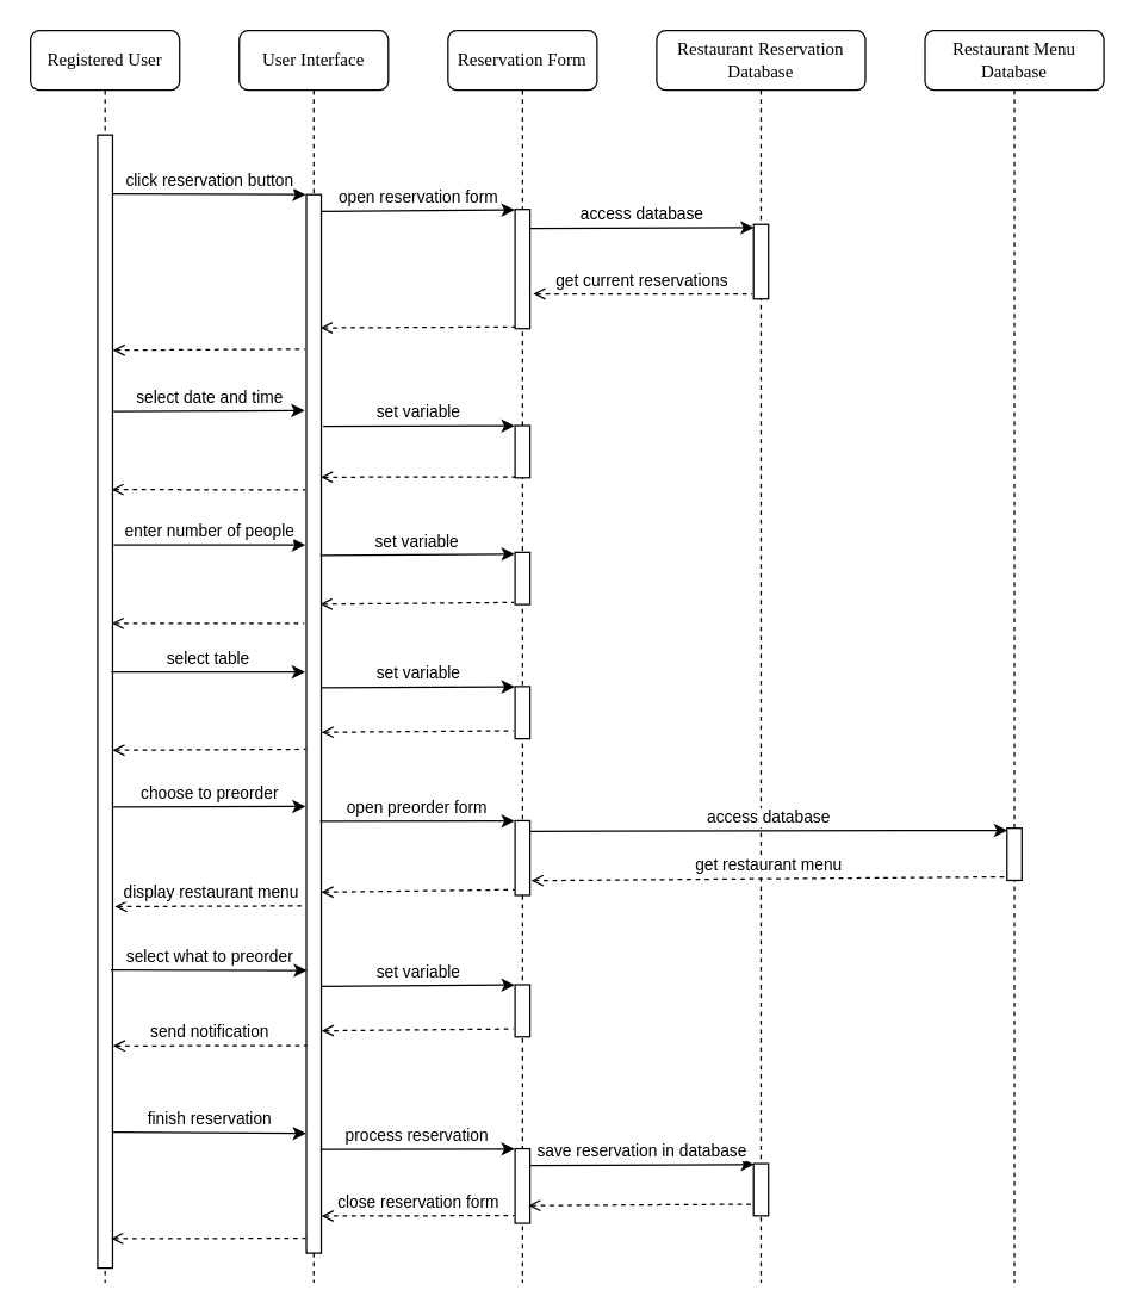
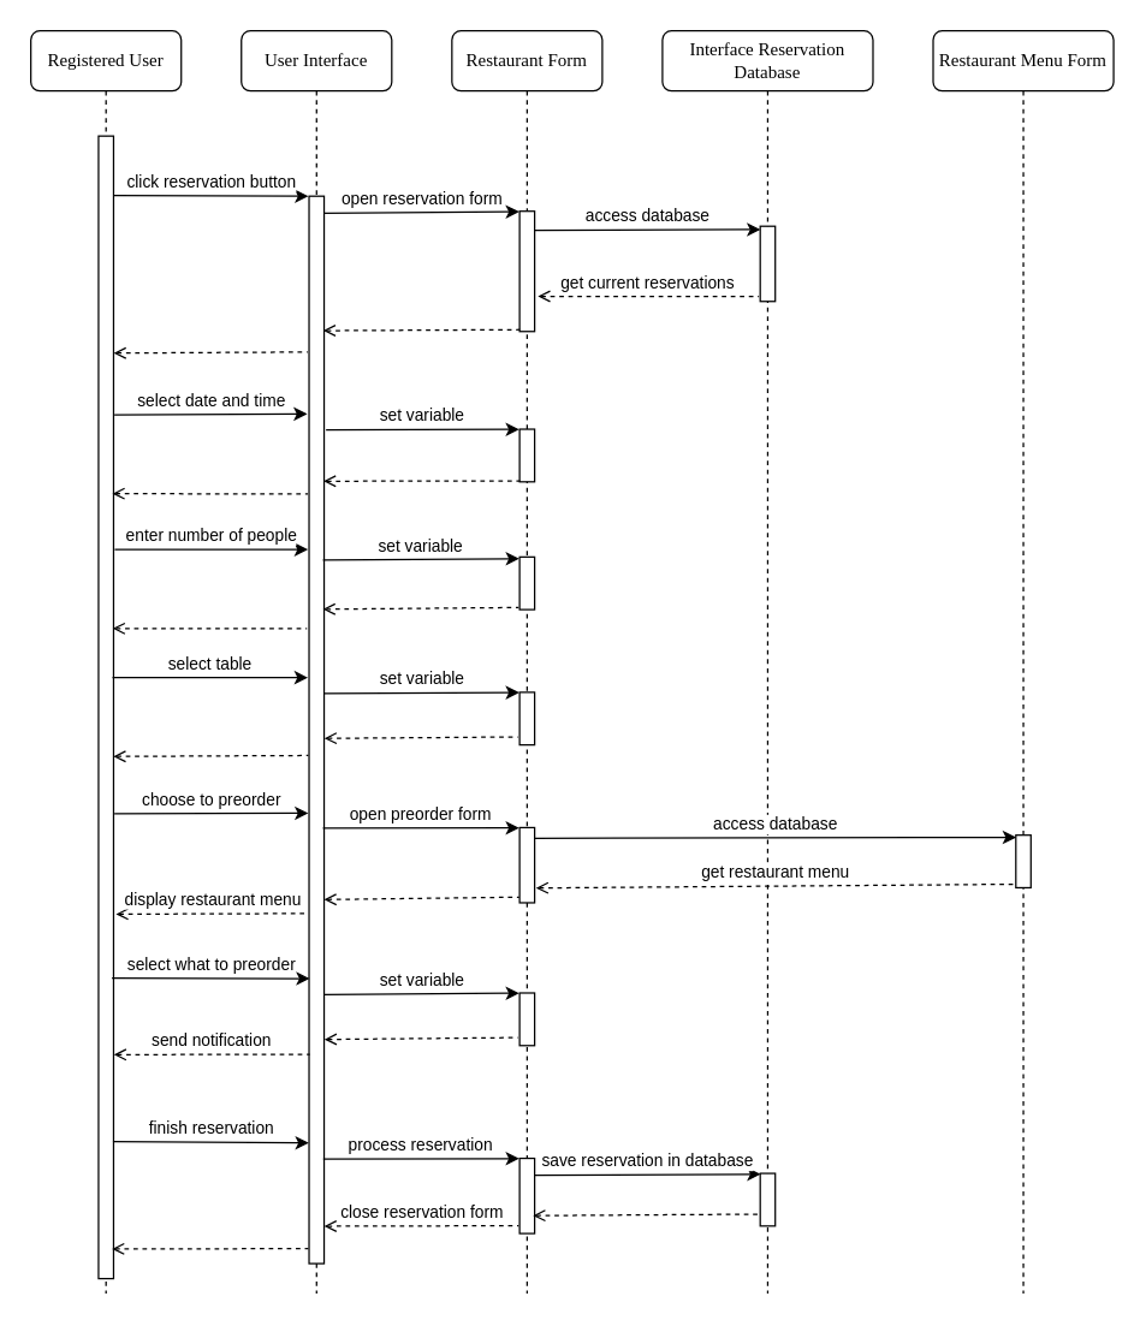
  <mxCell id="0" />
  <mxCell id="1" parent="0" />
  <mxCell id="2" value="User Interface" style="shape=umlLifeline;perimeter=lifelinePerimeter;whiteSpace=wrap;html=1;container=1;collapsible=0;recursiveResize=0;outlineConnect=0;rounded=1;shadow=0;comic=0;labelBackgroundColor=none;strokeWidth=1;fontFamily=Verdana;fontSize=12;align=center;" parent="1" vertex="1"><mxGeometry x="160" y="20" width="100" height="840" as="geometry" /></mxCell>
  <mxCell id="3" value="" style="html=1;points=[];perimeter=orthogonalPerimeter;rounded=0;shadow=0;comic=0;labelBackgroundColor=none;strokeWidth=1;fontFamily=Verdana;fontSize=12;align=center;" parent="2" vertex="1"><mxGeometry x="45" y="110" width="10" height="710" as="geometry" /></mxCell>
- <mxCell id="4" value="Restaurant Menu Database" style="shape=umlLifeline;perimeter=lifelinePerimeter;whiteSpace=wrap;html=1;container=1;collapsible=0;recursiveResize=0;outlineConnect=0;rounded=1;shadow=0;comic=0;labelBackgroundColor=none;strokeWidth=1;fontFamily=Verdana;fontSize=12;align=center;" parent="1" vertex="1"><mxGeometry x="620" y="20" width="120" height="840" as="geometry" /></mxCell>
+ <mxCell id="4" value="Restaurant Menu Form" style="shape=umlLifeline;perimeter=lifelinePerimeter;whiteSpace=wrap;html=1;container=1;collapsible=0;recursiveResize=0;outlineConnect=0;rounded=1;shadow=0;comic=0;labelBackgroundColor=none;strokeWidth=1;fontFamily=Verdana;fontSize=12;align=center;" parent="1" vertex="1"><mxGeometry x="620" y="20" width="120" height="840" as="geometry" /></mxCell>
  <mxCell id="5" value="" style="html=1;points=[];perimeter=orthogonalPerimeter;rounded=0;shadow=0;comic=0;labelBackgroundColor=none;strokeWidth=1;fontFamily=Verdana;fontSize=12;align=center;" parent="4" vertex="1"><mxGeometry x="55" y="535" width="10" height="35" as="geometry" /></mxCell>
- <mxCell id="6" value="Reservation Form" style="shape=umlLifeline;perimeter=lifelinePerimeter;whiteSpace=wrap;html=1;container=1;collapsible=0;recursiveResize=0;outlineConnect=0;rounded=1;shadow=0;comic=0;labelBackgroundColor=none;strokeWidth=1;fontFamily=Verdana;fontSize=12;align=center;" parent="1" vertex="1"><mxGeometry x="300" y="20" width="100" height="840" as="geometry" /></mxCell>
+ <mxCell id="6" value="Restaurant Form" style="shape=umlLifeline;perimeter=lifelinePerimeter;whiteSpace=wrap;html=1;container=1;collapsible=0;recursiveResize=0;outlineConnect=0;rounded=1;shadow=0;comic=0;labelBackgroundColor=none;strokeWidth=1;fontFamily=Verdana;fontSize=12;align=center;" parent="1" vertex="1"><mxGeometry x="300" y="20" width="100" height="840" as="geometry" /></mxCell>
  <mxCell id="7" value="" style="html=1;points=[];perimeter=orthogonalPerimeter;rounded=0;shadow=0;comic=0;labelBackgroundColor=none;strokeWidth=1;fontFamily=Verdana;fontSize=12;align=center;" parent="6" vertex="1"><mxGeometry x="45" y="265" width="10" height="35" as="geometry" /></mxCell>
  <mxCell id="8" value="" style="html=1;points=[];perimeter=orthogonalPerimeter;rounded=0;shadow=0;comic=0;labelBackgroundColor=none;strokeWidth=1;fontFamily=Verdana;fontSize=12;align=center;" parent="6" vertex="1"><mxGeometry x="45" y="350" width="10" height="35" as="geometry" /></mxCell>
  <mxCell id="9" value="" style="html=1;points=[];perimeter=orthogonalPerimeter;rounded=0;shadow=0;comic=0;labelBackgroundColor=none;strokeWidth=1;fontFamily=Verdana;fontSize=12;align=center;" parent="6" vertex="1"><mxGeometry x="45" y="440" width="10" height="35" as="geometry" /></mxCell>
  <mxCell id="10" value="" style="html=1;points=[];perimeter=orthogonalPerimeter;rounded=0;shadow=0;comic=0;labelBackgroundColor=none;strokeWidth=1;fontFamily=Verdana;fontSize=12;align=center;" parent="6" vertex="1"><mxGeometry x="45" y="120" width="10" height="80" as="geometry" /></mxCell>
  <mxCell id="11" value="" style="html=1;points=[];perimeter=orthogonalPerimeter;rounded=0;shadow=0;comic=0;labelBackgroundColor=none;strokeWidth=1;fontFamily=Verdana;fontSize=12;align=center;" parent="6" vertex="1"><mxGeometry x="45" y="530" width="10" height="50" as="geometry" /></mxCell>
  <mxCell id="12" value="" style="html=1;points=[];perimeter=orthogonalPerimeter;rounded=0;shadow=0;comic=0;labelBackgroundColor=none;strokeWidth=1;fontFamily=Verdana;fontSize=12;align=center;" parent="6" vertex="1"><mxGeometry x="45" y="640" width="10" height="35" as="geometry" /></mxCell>
  <mxCell id="13" value="" style="html=1;points=[];perimeter=orthogonalPerimeter;rounded=0;shadow=0;comic=0;labelBackgroundColor=none;strokeWidth=1;fontFamily=Verdana;fontSize=12;align=center;" parent="6" vertex="1"><mxGeometry x="45" y="750" width="10" height="50" as="geometry" /></mxCell>
  <mxCell id="14" value="Registered User" style="shape=umlLifeline;perimeter=lifelinePerimeter;whiteSpace=wrap;html=1;container=1;collapsible=0;recursiveResize=0;outlineConnect=0;rounded=1;shadow=0;comic=0;labelBackgroundColor=none;strokeWidth=1;fontFamily=Verdana;fontSize=12;align=center;" parent="1" vertex="1"><mxGeometry x="20" y="20" width="100" height="840" as="geometry" /></mxCell>
  <mxCell id="15" value="" style="html=1;points=[];perimeter=orthogonalPerimeter;rounded=0;shadow=0;comic=0;labelBackgroundColor=none;strokeWidth=1;fontFamily=Verdana;fontSize=12;align=center;" parent="14" vertex="1"><mxGeometry x="45" y="70" width="10" height="760" as="geometry" /></mxCell>
  <mxCell id="16" value="click reservation button" style="endArrow=classic;html=1;entryX=-0.042;entryY=0;entryDx=0;entryDy=0;entryPerimeter=0;endFill=1;verticalAlign=bottom;exitX=1.011;exitY=0.052;exitDx=0;exitDy=0;exitPerimeter=0;" parent="1" source="15" target="3" edge="1"><mxGeometry width="50" height="50" relative="1" as="geometry"><mxPoint x="90" y="130" as="sourcePoint" /><mxPoint x="420" y="270" as="targetPoint" /></mxGeometry></mxCell>
  <mxCell id="17" value="open reservation form" style="endArrow=classic;html=1;entryX=-0.023;entryY=0.004;entryDx=0;entryDy=0;entryPerimeter=0;endFill=1;verticalAlign=bottom;exitX=0.981;exitY=0.016;exitDx=0;exitDy=0;exitPerimeter=0;" parent="1" source="3" target="10" edge="1"><mxGeometry width="50" height="50" relative="1" as="geometry"><mxPoint x="230" y="140" as="sourcePoint" /><mxPoint x="350.83" y="140.25" as="targetPoint" /></mxGeometry></mxCell>
  <mxCell id="18" value="" style="endArrow=none;html=1;entryX=0.02;entryY=0.985;entryDx=0;entryDy=0;entryPerimeter=0;endFill=0;verticalAlign=bottom;dashed=1;startArrow=open;startFill=0;exitX=0.944;exitY=0.126;exitDx=0;exitDy=0;exitPerimeter=0;" parent="1" source="3" target="10" edge="1"><mxGeometry width="50" height="50" relative="1" as="geometry"><mxPoint x="230" y="219" as="sourcePoint" /><mxPoint x="370.46" y="180" as="targetPoint" /></mxGeometry></mxCell>
  <mxCell id="19" value="" style="endArrow=none;html=1;endFill=0;verticalAlign=bottom;dashed=1;startArrow=open;startFill=0;exitX=1.011;exitY=0.19;exitDx=0;exitDy=0;exitPerimeter=0;entryX=-0.1;entryY=0.146;entryDx=0;entryDy=0;entryPerimeter=0;" parent="1" source="15" target="3" edge="1"><mxGeometry width="50" height="50" relative="1" as="geometry"><mxPoint x="90" y="234" as="sourcePoint" /><mxPoint x="200" y="234" as="targetPoint" /></mxGeometry></mxCell>
- <mxCell id="20" value="&lt;font style=&quot;font-size: 12px&quot;&gt;Restaurant Reservation Database&lt;/font&gt;" style="shape=umlLifeline;perimeter=lifelinePerimeter;whiteSpace=wrap;html=1;container=1;collapsible=0;recursiveResize=0;outlineConnect=0;rounded=1;shadow=0;comic=0;labelBackgroundColor=none;strokeWidth=1;fontFamily=Verdana;fontSize=12;align=center;" parent="1" vertex="1"><mxGeometry x="440" y="20" width="140" height="840" as="geometry" /></mxCell>
+ <mxCell id="20" value="&lt;font style=&quot;font-size: 12px&quot;&gt;Interface Reservation Database&lt;/font&gt;" style="shape=umlLifeline;perimeter=lifelinePerimeter;whiteSpace=wrap;html=1;container=1;collapsible=0;recursiveResize=0;outlineConnect=0;rounded=1;shadow=0;comic=0;labelBackgroundColor=none;strokeWidth=1;fontFamily=Verdana;fontSize=12;align=center;" parent="1" vertex="1"><mxGeometry x="440" y="20" width="140" height="840" as="geometry" /></mxCell>
  <mxCell id="21" value="" style="html=1;points=[];perimeter=orthogonalPerimeter;rounded=0;shadow=0;comic=0;labelBackgroundColor=none;strokeWidth=1;fontFamily=Verdana;fontSize=12;align=center;" parent="20" vertex="1"><mxGeometry x="65" y="130" width="10" height="50" as="geometry" /></mxCell>
  <mxCell id="22" value="" style="html=1;points=[];perimeter=orthogonalPerimeter;rounded=0;shadow=0;comic=0;labelBackgroundColor=none;strokeWidth=1;fontFamily=Verdana;fontSize=12;align=center;" parent="20" vertex="1"><mxGeometry x="65" y="760" width="10" height="35" as="geometry" /></mxCell>
  <mxCell id="23" value="access database" style="endArrow=classic;html=1;entryX=0.02;entryY=0.043;entryDx=0;entryDy=0;entryPerimeter=0;endFill=1;verticalAlign=bottom;exitX=1.007;exitY=0.158;exitDx=0;exitDy=0;exitPerimeter=0;" parent="1" source="10" target="21" edge="1"><mxGeometry width="50" height="50" relative="1" as="geometry"><mxPoint x="360" y="161.12" as="sourcePoint" /><mxPoint x="489.7" y="160" as="targetPoint" /></mxGeometry></mxCell>
  <mxCell id="24" value="get current reservations" style="endArrow=none;html=1;entryX=-0.087;entryY=0.933;entryDx=0;entryDy=0;entryPerimeter=0;endFill=0;verticalAlign=bottom;exitX=1.22;exitY=0.708;exitDx=0;exitDy=0;exitPerimeter=0;dashed=1;startArrow=open;startFill=0;" parent="1" source="10" target="21" edge="1"><mxGeometry width="50" height="50" relative="1" as="geometry"><mxPoint x="360" y="191.18" as="sourcePoint" /><mxPoint x="490.39" y="190" as="targetPoint" /></mxGeometry></mxCell>
  <mxCell id="25" value="select date and time" style="endArrow=classic;html=1;endFill=1;verticalAlign=bottom;exitX=1.056;exitY=0.244;exitDx=0;exitDy=0;exitPerimeter=0;entryX=-0.122;entryY=0.204;entryDx=0;entryDy=0;entryPerimeter=0;" parent="1" source="15" target="3" edge="1"><mxGeometry width="50" height="50" relative="1" as="geometry"><mxPoint x="90" y="275" as="sourcePoint" /><mxPoint x="190" y="275" as="targetPoint" /></mxGeometry></mxCell>
  <mxCell id="26" value="" style="endArrow=none;html=1;endFill=0;verticalAlign=bottom;dashed=1;startArrow=open;startFill=0;horizontal=1;exitX=0.922;exitY=0.313;exitDx=0;exitDy=0;exitPerimeter=0;entryX=-0.078;entryY=0.279;entryDx=0;entryDy=0;entryPerimeter=0;" parent="1" source="15" target="3" edge="1"><mxGeometry width="50" height="50" relative="1" as="geometry"><mxPoint x="90" y="327" as="sourcePoint" /><mxPoint x="200" y="327" as="targetPoint" /></mxGeometry></mxCell>
  <mxCell id="27" value="" style="endArrow=none;html=1;endFill=0;verticalAlign=bottom;dashed=1;startArrow=open;startFill=0;horizontal=1;entryX=-0.144;entryY=0.405;entryDx=0;entryDy=0;entryPerimeter=0;exitX=0.944;exitY=0.431;exitDx=0;exitDy=0;exitPerimeter=0;" parent="1" source="15" target="3" edge="1"><mxGeometry width="50" height="50" relative="1" as="geometry"><mxPoint x="90" y="417" as="sourcePoint" /><mxPoint x="200" y="417" as="targetPoint" /></mxGeometry></mxCell>
  <mxCell id="28" value="enter number of people" style="endArrow=classic;html=1;endFill=1;verticalAlign=bottom;exitX=1.078;exitY=0.362;exitDx=0;exitDy=0;exitPerimeter=0;entryX=-0.078;entryY=0.331;entryDx=0;entryDy=0;entryPerimeter=0;" parent="1" source="15" target="3" edge="1"><mxGeometry width="50" height="50" relative="1" as="geometry"><mxPoint x="90" y="365" as="sourcePoint" /><mxPoint x="190" y="365" as="targetPoint" /></mxGeometry></mxCell>
  <mxCell id="29" value="select table" style="endArrow=classic;html=1;endFill=1;verticalAlign=bottom;exitX=0.928;exitY=0.474;exitDx=0;exitDy=0;exitPerimeter=0;entryX=-0.08;entryY=0.451;entryDx=0;entryDy=0;entryPerimeter=0;" parent="1" source="15" target="3" edge="1"><mxGeometry width="50" height="50" relative="1" as="geometry"><mxPoint x="90" y="450" as="sourcePoint" /><mxPoint x="190" y="450" as="targetPoint" /></mxGeometry></mxCell>
  <mxCell id="30" value="" style="endArrow=none;html=1;endFill=0;verticalAlign=bottom;dashed=1;startArrow=open;startFill=0;horizontal=1;exitX=0.992;exitY=0.543;exitDx=0;exitDy=0;exitPerimeter=0;entryX=-0.048;entryY=0.524;entryDx=0;entryDy=0;entryPerimeter=0;" parent="1" source="15" target="3" edge="1"><mxGeometry width="50" height="50" relative="1" as="geometry"><mxPoint x="90" y="502" as="sourcePoint" /><mxPoint x="180" y="502" as="targetPoint" /></mxGeometry></mxCell>
  <mxCell id="31" value="" style="endArrow=none;html=1;entryX=0.02;entryY=0.985;entryDx=0;entryDy=0;entryPerimeter=0;endFill=0;verticalAlign=bottom;dashed=1;startArrow=open;startFill=0;exitX=0.963;exitY=0.267;exitDx=0;exitDy=0;exitPerimeter=0;" parent="1" source="3" target="7" edge="1"><mxGeometry width="50" height="50" relative="1" as="geometry"><mxPoint x="214.57" y="319.66" as="sourcePoint" /><mxPoint x="370.65" y="325" as="targetPoint" /></mxGeometry></mxCell>
  <mxCell id="32" value="set variable" style="endArrow=classic;html=1;entryX=-0.023;entryY=0.004;entryDx=0;entryDy=0;entryPerimeter=0;endFill=1;verticalAlign=bottom;exitX=1.019;exitY=0.466;exitDx=0;exitDy=0;exitPerimeter=0;" parent="1" source="3" target="9" edge="1"><mxGeometry width="50" height="50" relative="1" as="geometry"><mxPoint x="213.73" y="460.945" as="sourcePoint" /><mxPoint x="-409.17" y="300.25" as="targetPoint" /></mxGeometry></mxCell>
  <mxCell id="33" value="set variable" style="endArrow=classic;html=1;entryX=-0.023;entryY=0.004;entryDx=0;entryDy=0;entryPerimeter=0;endFill=1;verticalAlign=bottom;exitX=1.13;exitY=0.219;exitDx=0;exitDy=0;exitPerimeter=0;" parent="1" source="3" target="7" edge="1"><mxGeometry width="50" height="50" relative="1" as="geometry"><mxPoint x="214.95" y="286.55" as="sourcePoint" /><mxPoint x="351.02" y="285.25" as="targetPoint" /></mxGeometry></mxCell>
  <mxCell id="34" value="set variable" style="endArrow=classic;html=1;entryX=-0.02;entryY=0.032;entryDx=0;entryDy=0;entryPerimeter=0;endFill=1;verticalAlign=bottom;exitX=0.926;exitY=0.341;exitDx=0;exitDy=0;exitPerimeter=0;" parent="1" source="3" target="8" edge="1"><mxGeometry width="50" height="50" relative="1" as="geometry"><mxPoint x="214.57" y="371.875" as="sourcePoint" /><mxPoint x="-28.98" y="290.25" as="targetPoint" /></mxGeometry></mxCell>
  <mxCell id="35" value="" style="endArrow=none;html=1;entryX=-0.064;entryY=0.96;entryDx=0;entryDy=0;entryPerimeter=0;endFill=0;verticalAlign=bottom;dashed=1;startArrow=open;startFill=0;exitX=0.926;exitY=0.387;exitDx=0;exitDy=0;exitPerimeter=0;" parent="1" source="3" target="8" edge="1"><mxGeometry width="50" height="50" relative="1" as="geometry"><mxPoint x="214.62" y="404.05" as="sourcePoint" /><mxPoint x="355.2" y="329.475" as="targetPoint" /></mxGeometry></mxCell>
  <mxCell id="36" value="" style="endArrow=none;html=1;endFill=0;verticalAlign=bottom;dashed=1;startArrow=open;startFill=0;entryX=-0.113;entryY=0.848;entryDx=0;entryDy=0;entryPerimeter=0;exitX=1.019;exitY=0.508;exitDx=0;exitDy=0;exitPerimeter=0;" parent="1" source="3" target="9" edge="1"><mxGeometry width="50" height="50" relative="1" as="geometry"><mxPoint x="214.53" y="490.755" as="sourcePoint" /><mxPoint x="330" y="490" as="targetPoint" /></mxGeometry></mxCell>
  <mxCell id="37" value="choose to preorder" style="endArrow=classic;html=1;endFill=1;verticalAlign=bottom;entryX=-0.048;entryY=0.578;entryDx=0;entryDy=0;entryPerimeter=0;exitX=1.056;exitY=0.593;exitDx=0;exitDy=0;exitPerimeter=0;" parent="1" source="15" target="3" edge="1"><mxGeometry width="50" height="50" relative="1" as="geometry"><mxPoint x="90" y="541" as="sourcePoint" /><mxPoint x="190" y="541" as="targetPoint" /></mxGeometry></mxCell>
  <mxCell id="38" value="&lt;span style=&quot;color: rgb(0 , 0 , 0) ; font-family: &amp;#34;helvetica&amp;#34; ; font-size: 11px ; font-style: normal ; font-weight: 400 ; letter-spacing: normal ; text-align: center ; text-indent: 0px ; text-transform: none ; word-spacing: 0px ; background-color: rgb(255 , 255 , 255) ; float: none ; display: inline&quot;&gt;display restaurant menu&lt;/span&gt;" style="endArrow=none;html=1;endFill=0;verticalAlign=bottom;dashed=1;startArrow=open;startFill=0;horizontal=1;exitX=1.158;exitY=0.681;exitDx=0;exitDy=0;exitPerimeter=0;entryX=-0.023;entryY=0.672;entryDx=0;entryDy=0;entryPerimeter=0;" parent="1" source="15" target="3" edge="1"><mxGeometry width="50" height="50" relative="1" as="geometry"><mxPoint x="90" y="626" as="sourcePoint" /><mxPoint x="190" y="626" as="targetPoint" /></mxGeometry></mxCell>
  <mxCell id="39" value="open preorder form" style="endArrow=classic;html=1;entryX=-0.023;entryY=0.004;entryDx=0;entryDy=0;entryPerimeter=0;endFill=1;verticalAlign=bottom;exitX=0.926;exitY=0.592;exitDx=0;exitDy=0;exitPerimeter=0;" parent="1" source="3" target="11" edge="1"><mxGeometry width="50" height="50" relative="1" as="geometry"><mxPoint x="214.8" y="551.79" as="sourcePoint" /><mxPoint x="-383.52" y="380.25" as="targetPoint" /></mxGeometry></mxCell>
  <mxCell id="40" value="" style="endArrow=none;html=1;endFill=0;verticalAlign=bottom;dashed=1;startArrow=open;startFill=0;entryX=-0.032;entryY=0.925;entryDx=0;entryDy=0;entryPerimeter=0;exitX=1;exitY=0.659;exitDx=0;exitDy=0;exitPerimeter=0;" parent="1" source="3" target="11" edge="1"><mxGeometry width="50" height="50" relative="1" as="geometry"><mxPoint x="216" y="596" as="sourcePoint" /><mxPoint x="344" y="609" as="targetPoint" /></mxGeometry></mxCell>
  <mxCell id="41" value="access database" style="endArrow=classic;html=1;entryX=0.02;entryY=0.043;entryDx=0;entryDy=0;entryPerimeter=0;endFill=1;verticalAlign=bottom;exitX=1.007;exitY=0.141;exitDx=0;exitDy=0;exitPerimeter=0;" parent="1" source="11" target="5" edge="1"><mxGeometry width="50" height="50" relative="1" as="geometry"><mxPoint x="370" y="562.64" as="sourcePoint" /><mxPoint x="504.63" y="570" as="targetPoint" /></mxGeometry></mxCell>
  <mxCell id="42" value="get restaurant menu" style="endArrow=none;html=1;entryX=-0.087;entryY=0.933;entryDx=0;entryDy=0;entryPerimeter=0;endFill=0;verticalAlign=bottom;exitX=1.09;exitY=0.804;exitDx=0;exitDy=0;exitPerimeter=0;dashed=1;startArrow=open;startFill=0;" parent="1" source="11" target="5" edge="1"><mxGeometry width="50" height="50" relative="1" as="geometry"><mxPoint x="372.13" y="606.64" as="sourcePoint" /><mxPoint x="505.32" y="600" as="targetPoint" /></mxGeometry></mxCell>
  <mxCell id="43" value="select what to preorder" style="endArrow=classic;html=1;endFill=1;verticalAlign=bottom;entryX=0.048;entryY=0.733;entryDx=0;entryDy=0;entryPerimeter=0;exitX=0.896;exitY=0.737;exitDx=0;exitDy=0;exitPerimeter=0;" parent="1" source="15" target="3" edge="1"><mxGeometry width="50" height="50" relative="1" as="geometry"><mxPoint x="80" y="650.01" as="sourcePoint" /><mxPoint x="194.37" y="650" as="targetPoint" /></mxGeometry></mxCell>
  <mxCell id="44" value="send notification" style="endArrow=none;html=1;endFill=0;verticalAlign=bottom;dashed=1;startArrow=open;startFill=0;entryX=0.048;entryY=0.804;entryDx=0;entryDy=0;entryPerimeter=0;exitX=1.024;exitY=0.804;exitDx=0;exitDy=0;exitPerimeter=0;" parent="1" source="15" target="3" edge="1"><mxGeometry width="50" height="50" relative="1" as="geometry"><mxPoint x="70" y="701.075" as="sourcePoint" /><mxPoint x="199.34" y="700" as="targetPoint" /></mxGeometry></mxCell>
  <mxCell id="45" value="finish reservation" style="endArrow=classic;html=1;endFill=1;verticalAlign=bottom;entryX=-0.016;entryY=0.887;entryDx=0;entryDy=0;entryPerimeter=0;exitX=0.96;exitY=0.88;exitDx=0;exitDy=0;exitPerimeter=0;" parent="1" source="15" target="3" edge="1"><mxGeometry width="50" height="50" relative="1" as="geometry"><mxPoint x="80" y="760.01" as="sourcePoint" /><mxPoint x="194.37" y="760" as="targetPoint" /></mxGeometry></mxCell>
  <mxCell id="46" value="" style="endArrow=none;html=1;endFill=0;verticalAlign=bottom;dashed=1;startArrow=open;startFill=0;entryX=-0.048;entryY=0.986;entryDx=0;entryDy=0;entryPerimeter=0;horizontal=1;exitX=0.896;exitY=0.974;exitDx=0;exitDy=0;exitPerimeter=0;" parent="1" source="15" target="3" edge="1"><mxGeometry width="50" height="50" relative="1" as="geometry"><mxPoint x="80" y="830.41" as="sourcePoint" /><mxPoint x="194.84" y="830" as="targetPoint" /></mxGeometry></mxCell>
  <mxCell id="47" value="save reservation in database" style="endArrow=classic;html=1;entryX=0.032;entryY=0.016;entryDx=0;entryDy=0;entryPerimeter=0;endFill=1;verticalAlign=bottom;exitX=1.024;exitY=0.224;exitDx=0;exitDy=0;exitPerimeter=0;" parent="1" source="13" target="22" edge="1"><mxGeometry width="50" height="50" relative="1" as="geometry"><mxPoint x="354" y="781" as="sourcePoint" /><mxPoint x="491.04" y="789" as="targetPoint" /></mxGeometry></mxCell>
  <mxCell id="48" value="" style="endArrow=none;html=1;endFill=0;verticalAlign=bottom;dashed=1;startArrow=open;startFill=0;entryX=0;entryY=0.775;entryDx=0;entryDy=0;entryPerimeter=0;exitX=0.896;exitY=0.762;exitDx=0;exitDy=0;exitPerimeter=0;" parent="1" source="13" target="22" edge="1"><mxGeometry width="50" height="50" relative="1" as="geometry"><mxPoint x="370" y="799.995" as="sourcePoint" /><mxPoint x="499.34" y="811.64" as="targetPoint" /></mxGeometry></mxCell>
  <mxCell id="49" value="process reservation" style="endArrow=classic;html=1;entryX=-0.023;entryY=0.004;entryDx=0;entryDy=0;entryPerimeter=0;endFill=1;verticalAlign=bottom;exitX=0.944;exitY=0.902;exitDx=0;exitDy=0;exitPerimeter=0;" parent="1" source="3" target="13" edge="1"><mxGeometry width="50" height="50" relative="1" as="geometry"><mxPoint x="213.73" y="770.945" as="sourcePoint" /><mxPoint x="-789.17" y="530.25" as="targetPoint" /></mxGeometry></mxCell>
  <mxCell id="50" value="close reservation form" style="endArrow=none;html=1;endFill=0;verticalAlign=bottom;dashed=1;startArrow=open;startFill=0;entryX=-0.064;entryY=0.896;entryDx=0;entryDy=0;entryPerimeter=0;exitX=1.008;exitY=0.965;exitDx=0;exitDy=0;exitPerimeter=0;" parent="1" source="3" target="13" edge="1"><mxGeometry width="50" height="50" relative="1" as="geometry"><mxPoint x="214.53" y="800.755" as="sourcePoint" /><mxPoint x="-50" y="720" as="targetPoint" /></mxGeometry></mxCell>
  <mxCell id="51" value="" style="endArrow=none;html=1;endFill=0;verticalAlign=bottom;dashed=1;startArrow=open;startFill=0;entryX=-0.113;entryY=0.848;entryDx=0;entryDy=0;entryPerimeter=0;exitX=1.023;exitY=0.79;exitDx=0;exitDy=0;exitPerimeter=0;" parent="1" source="3" target="12" edge="1"><mxGeometry width="50" height="50" relative="1" as="geometry"><mxPoint x="214.53" y="690.755" as="sourcePoint" /><mxPoint x="330" y="690" as="targetPoint" /></mxGeometry></mxCell>
  <mxCell id="52" value="set variable" style="endArrow=classic;html=1;entryX=-0.023;entryY=0.004;entryDx=0;entryDy=0;entryPerimeter=0;endFill=1;verticalAlign=bottom;exitX=1.04;exitY=0.748;exitDx=0;exitDy=0;exitPerimeter=0;" parent="1" source="3" target="12" edge="1"><mxGeometry width="50" height="50" relative="1" as="geometry"><mxPoint x="213.73" y="660.945" as="sourcePoint" /><mxPoint x="-409.17" y="500.25" as="targetPoint" /></mxGeometry></mxCell>
